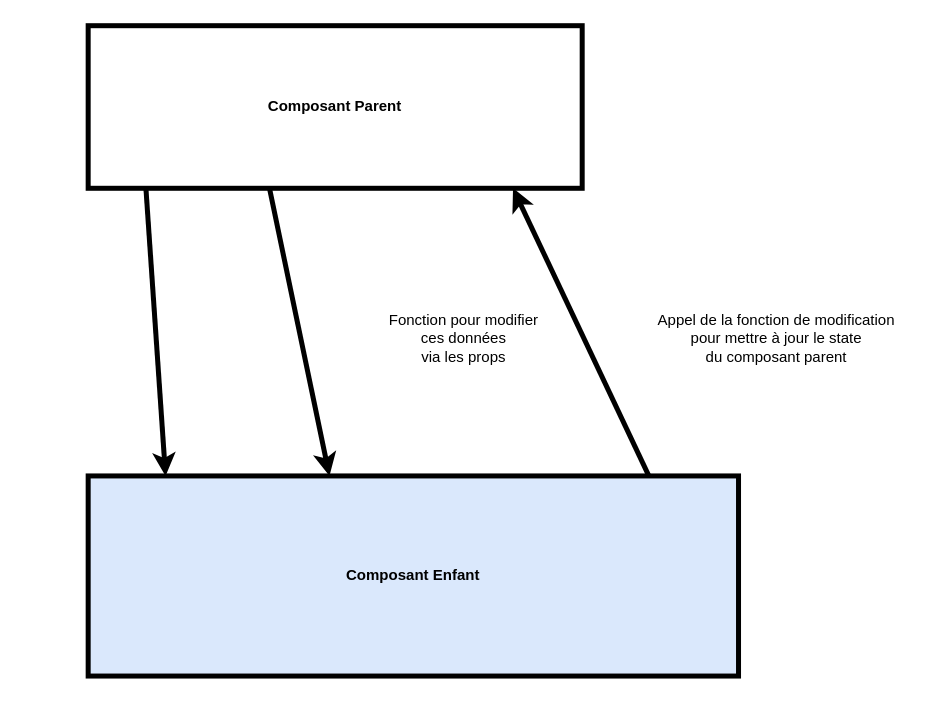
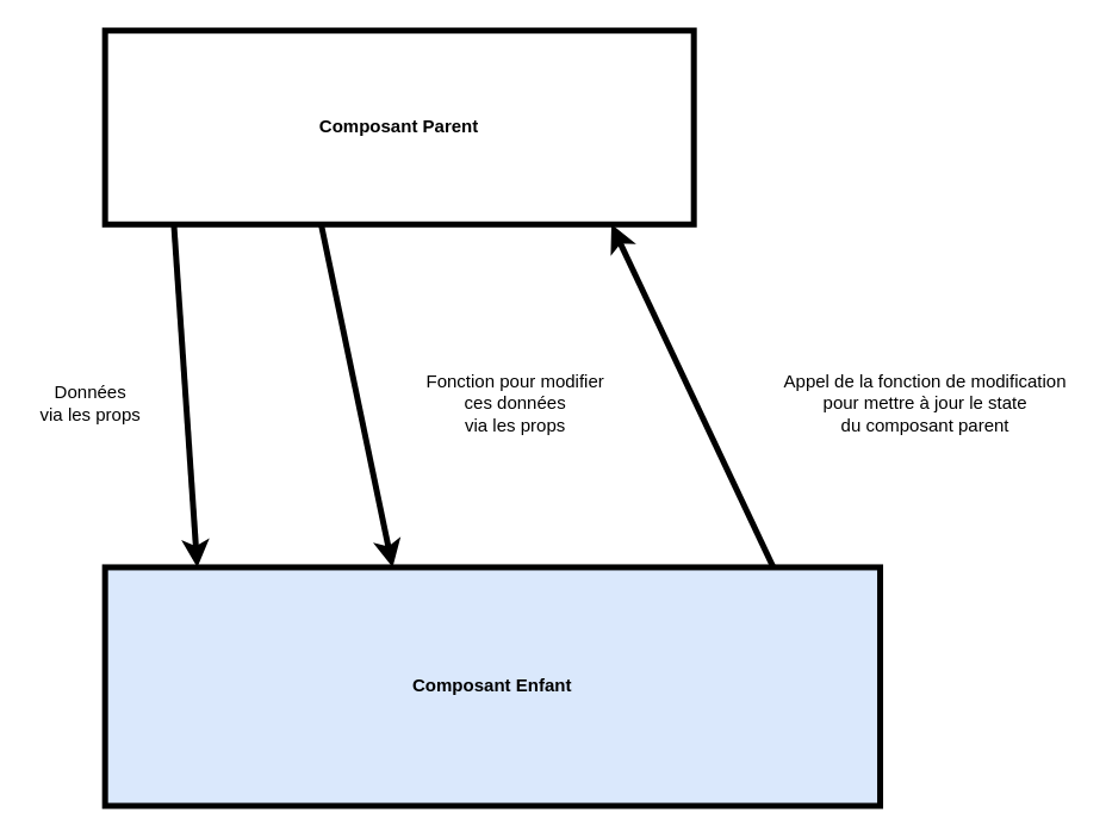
  <mxCell id="0" />
  <mxCell id="1" parent="0" />
  <mxCell id="2" style="edgeStyle=none;html=1;entryX=0.119;entryY=0;entryDx=0;entryDy=0;exitX=0.117;exitY=1.006;exitDx=0;exitDy=0;exitPerimeter=0;entryPerimeter=0;strokeWidth=4;" edge="1" parent="1" source="3" target="5"><mxGeometry relative="1" as="geometry" /></mxCell>
  <mxCell id="3" value="&lt;b&gt;Composant Parent&lt;/b&gt;" style="rounded=0;whiteSpace=wrap;html=1;strokeWidth=4;" vertex="1" parent="1"><mxGeometry x="70" y="20" width="395" height="130" as="geometry" /></mxCell>
  <mxCell id="4" style="edgeStyle=none;html=1;entryX=0.86;entryY=1;entryDx=0;entryDy=0;entryPerimeter=0;strokeWidth=4;exitX=0.863;exitY=0.006;exitDx=0;exitDy=0;exitPerimeter=0;" edge="1" parent="1" source="5" target="3"><mxGeometry relative="1" as="geometry"><mxPoint x="517" y="370" as="sourcePoint" /></mxGeometry></mxCell>
  <mxCell id="5" value="&lt;b&gt;Composant Enfant&lt;/b&gt;" style="rounded=0;whiteSpace=wrap;html=1;strokeWidth=4;fillColor=#dae8fc;" vertex="1" parent="1"><mxGeometry x="70" y="380" width="520" height="160" as="geometry" /></mxCell>
+ <mxCell id="6" value="Données&lt;br&gt;via les props" style="text;html=1;align=center;verticalAlign=middle;resizable=0;points=[];autosize=1;strokeColor=none;fillColor=none;" vertex="1" parent="1"><mxGeometry x="20" y="255" width="80" height="30" as="geometry" /></mxCell>
  <mxCell id="7" style="edgeStyle=none;html=1;entryX=0.371;entryY=0;entryDx=0;entryDy=0;exitX=0.367;exitY=1;exitDx=0;exitDy=0;exitPerimeter=0;entryPerimeter=0;strokeWidth=4;" edge="1" parent="1" source="3" target="5"><mxGeometry relative="1" as="geometry"><mxPoint x="322.84" y="180.96" as="sourcePoint" /><mxPoint x="323.88" y="380" as="targetPoint" /></mxGeometry></mxCell>
- <mxCell id="8" value="Fonction pour modifier&lt;br&gt;ces données&lt;br&gt;via les props" style="text;html=1;align=center;verticalAlign=middle;resizable=0;points=[];autosize=1;strokeColor=none;fillColor=none;" vertex="1" parent="1"><mxGeometry x="305" y="245" width="130" height="50" as="geometry" /></mxCell>
+ <mxCell id="8" value="Fonction pour modifier&lt;br&gt;ces données&lt;br&gt;via les props" style="text;html=1;align=center;verticalAlign=middle;resizable=0;points=[];autosize=1;strokeColor=none;fillColor=none;" vertex="1" parent="1"><mxGeometry x="280" y="245" width="130" height="50" as="geometry" /></mxCell>
  <mxCell id="9" value="Appel de la fonction de modification&lt;br&gt;pour mettre à jour le state&lt;br&gt;du composant parent" style="text;html=1;align=center;verticalAlign=middle;resizable=0;points=[];autosize=1;strokeColor=none;fillColor=none;" vertex="1" parent="1"><mxGeometry x="520" y="245" width="200" height="50" as="geometry" /></mxCell>
